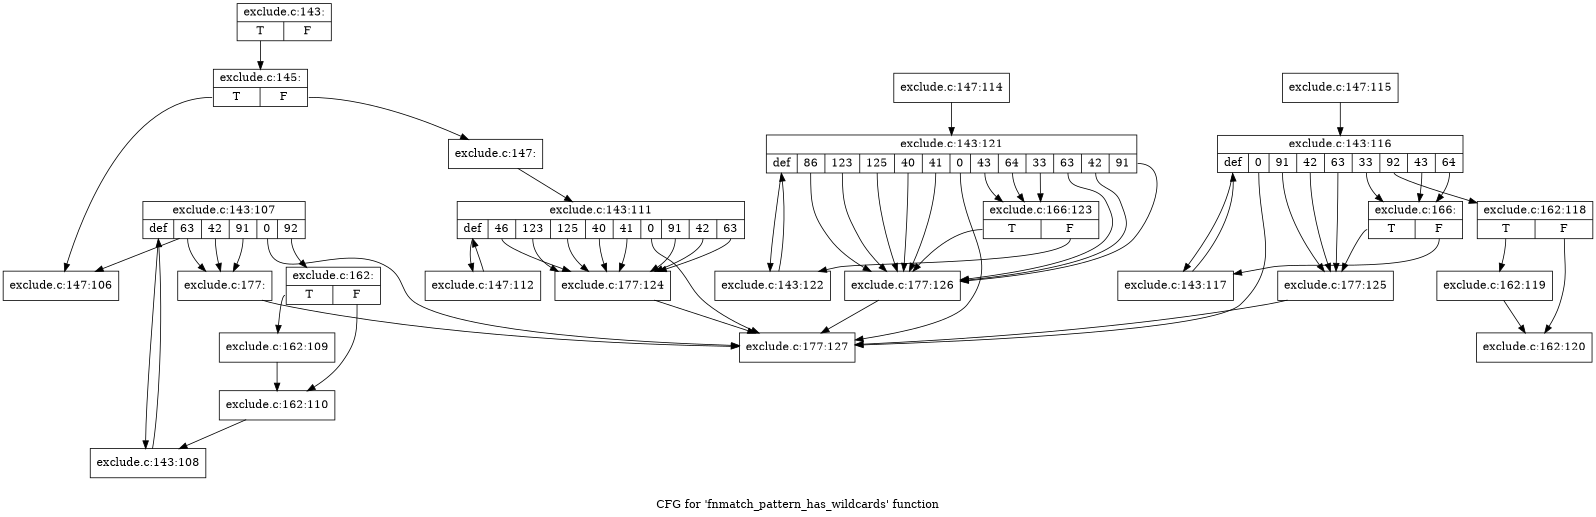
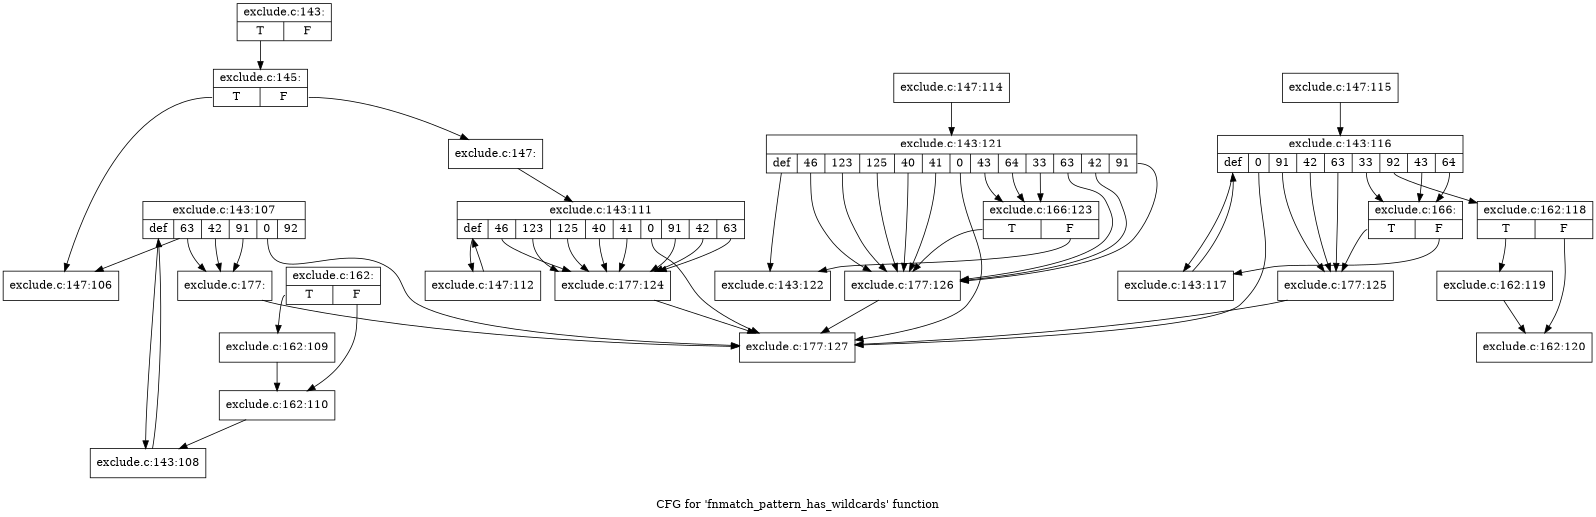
  digraph {
    label="CFG for 'fnmatch_pattern_has_wildcards' function"
    node [shape=record]
    n1 [label="{exclude.c:143:|{<s0>T|<s1>F}}"]
    n2 [label="{exclude.c:145:|{<s0>T|<s1>F}}"]
    n3 [label="{exclude.c:147:106}"]
    n4 [label="{exclude.c:147:}"]
    n5 [label="{exclude.c:143:111|{<s0>def|<s1>46|<s2>123|<s3>125|<s4>40|<s5>41|<s6>0|<s7>91|<s8>42|<s9>63}}"]
    n6 [label="{exclude.c:147:115}"]
    n7 [label="{exclude.c:143:116|{<s0>def|<s1>0|<s2>91|<s3>42|<s4>63|<s5>33|<s6>92|<s7>43|<s8>64}}"]
    n8 [label="{exclude.c:147:114}"]
-   n9 [label="{exclude.c:143:121|{<s0>def|<s1>86|<s2>123|<s3>125|<s4>40|<s5>41|<s6>0|<s7>43|<s8>64|<s9>33|<s10>63|<s11>42|<s12>91}}"]
+   n9 [label="{exclude.c:143:121|{<s0>def|<s1>46|<s2>123|<s3>125|<s4>40|<s5>41|<s6>0|<s7>43|<s8>64|<s9>33|<s10>63|<s11>42|<s12>91}}"]
    n10 [label="{exclude.c:143:107|{<s0>def|<s1>63|<s2>42|<s3>91|<s4>0|<s5>92}}"]
    n11 [label="{exclude.c:177:127}"]
    n12 [label="{exclude.c:143:108}"]
    n13 [label="{exclude.c:177:}"]
    n14 [label="{exclude.c:162:|{<s0>T|<s1>F}}"]
    n15 [label="{exclude.c:147:112}"]
    n16 [label="{exclude.c:177:124}"]
    n17 [label="{exclude.c:162:109}"]
    n18 [label="{exclude.c:162:110}"]
    n19 [label="{exclude.c:143:117}"]
    n20 [label="{exclude.c:177:125}"]
    n21 [label="{exclude.c:166:|{<s0>T|<s1>F}}"]
    n22 [label="{exclude.c:162:118|{<s0>T|<s1>F}}"]
    n23 [label="{exclude.c:143:122}"]
    n24 [label="{exclude.c:177:126}"]
    n25 [label="{exclude.c:166:123|{<s0>T|<s1>F}}"]
    n26 [label="{exclude.c:162:119}"]
    n27 [label="{exclude.c:162:120}"]
    n1 -> n2 [tailport=s0]
    n2 -> n3 [tailport=s0]
    n2 -> n4 [tailport=s1]
    n4 -> n5
    n5 -> n11 [tailport=s6]
    n5 -> n15 [tailport=s0]
    n5 -> n16 [tailport=s1]
    n5 -> n16 [tailport=s2]
    n5 -> n16 [tailport=s3]
    n5 -> n16 [tailport=s4]
    n5 -> n16 [tailport=s5]
    n5 -> n16 [tailport=s7]
    n5 -> n16 [tailport=s8]
    n5 -> n16 [tailport=s9]
    n6 -> n7
    n7 -> n11 [tailport=s1]
    n7 -> n19 [tailport=s0]
    n7 -> n20 [tailport=s2]
    n7 -> n20 [tailport=s3]
    n7 -> n20 [tailport=s4]
    n7 -> n21 [tailport=s5]
    n7 -> n21 [tailport=s7]
    n7 -> n21 [tailport=s8]
    n7 -> n22 [tailport=s6]
    n8 -> n9
    n9 -> n11 [tailport=s6]
    n9 -> n23 [tailport=s0]
    n9 -> n24 [tailport=s1]
    n9 -> n24 [tailport=s2]
    n9 -> n24 [tailport=s3]
    n9 -> n24 [tailport=s4]
    n9 -> n24 [tailport=s5]
    n9 -> n24 [tailport=s10]
    n9 -> n24 [tailport=s11]
    n9 -> n24 [tailport=s12]
    n9 -> n25 [tailport=s7]
    n9 -> n25 [tailport=s8]
    n9 -> n25 [tailport=s9]
    n10 -> n3
    n10 -> n11 [tailport=s4]
    n10 -> n12 [tailport=s0]
    n10 -> n13 [tailport=s1]
    n10 -> n13 [tailport=s2]
    n10 -> n13 [tailport=s3]
-   n10 -> n14 [tailport=s5]
    n12 -> n10
    n13 -> n11
    n14 -> n17 [tailport=s0]
    n14 -> n18 [tailport=s1]
    n15 -> n5
    n16 -> n11
    n17 -> n18
    n18 -> n12
    n19 -> n7
    n20 -> n11
    n21 -> n19 [tailport=s1]
    n21 -> n20 [tailport=s0]
    n22 -> n26 [tailport=s0]
    n22 -> n27 [tailport=s1]
-   n23 -> n9
    n24 -> n11
    n25 -> n23 [tailport=s1]
    n25 -> n24 [tailport=s0]
    n26 -> n27
  }
